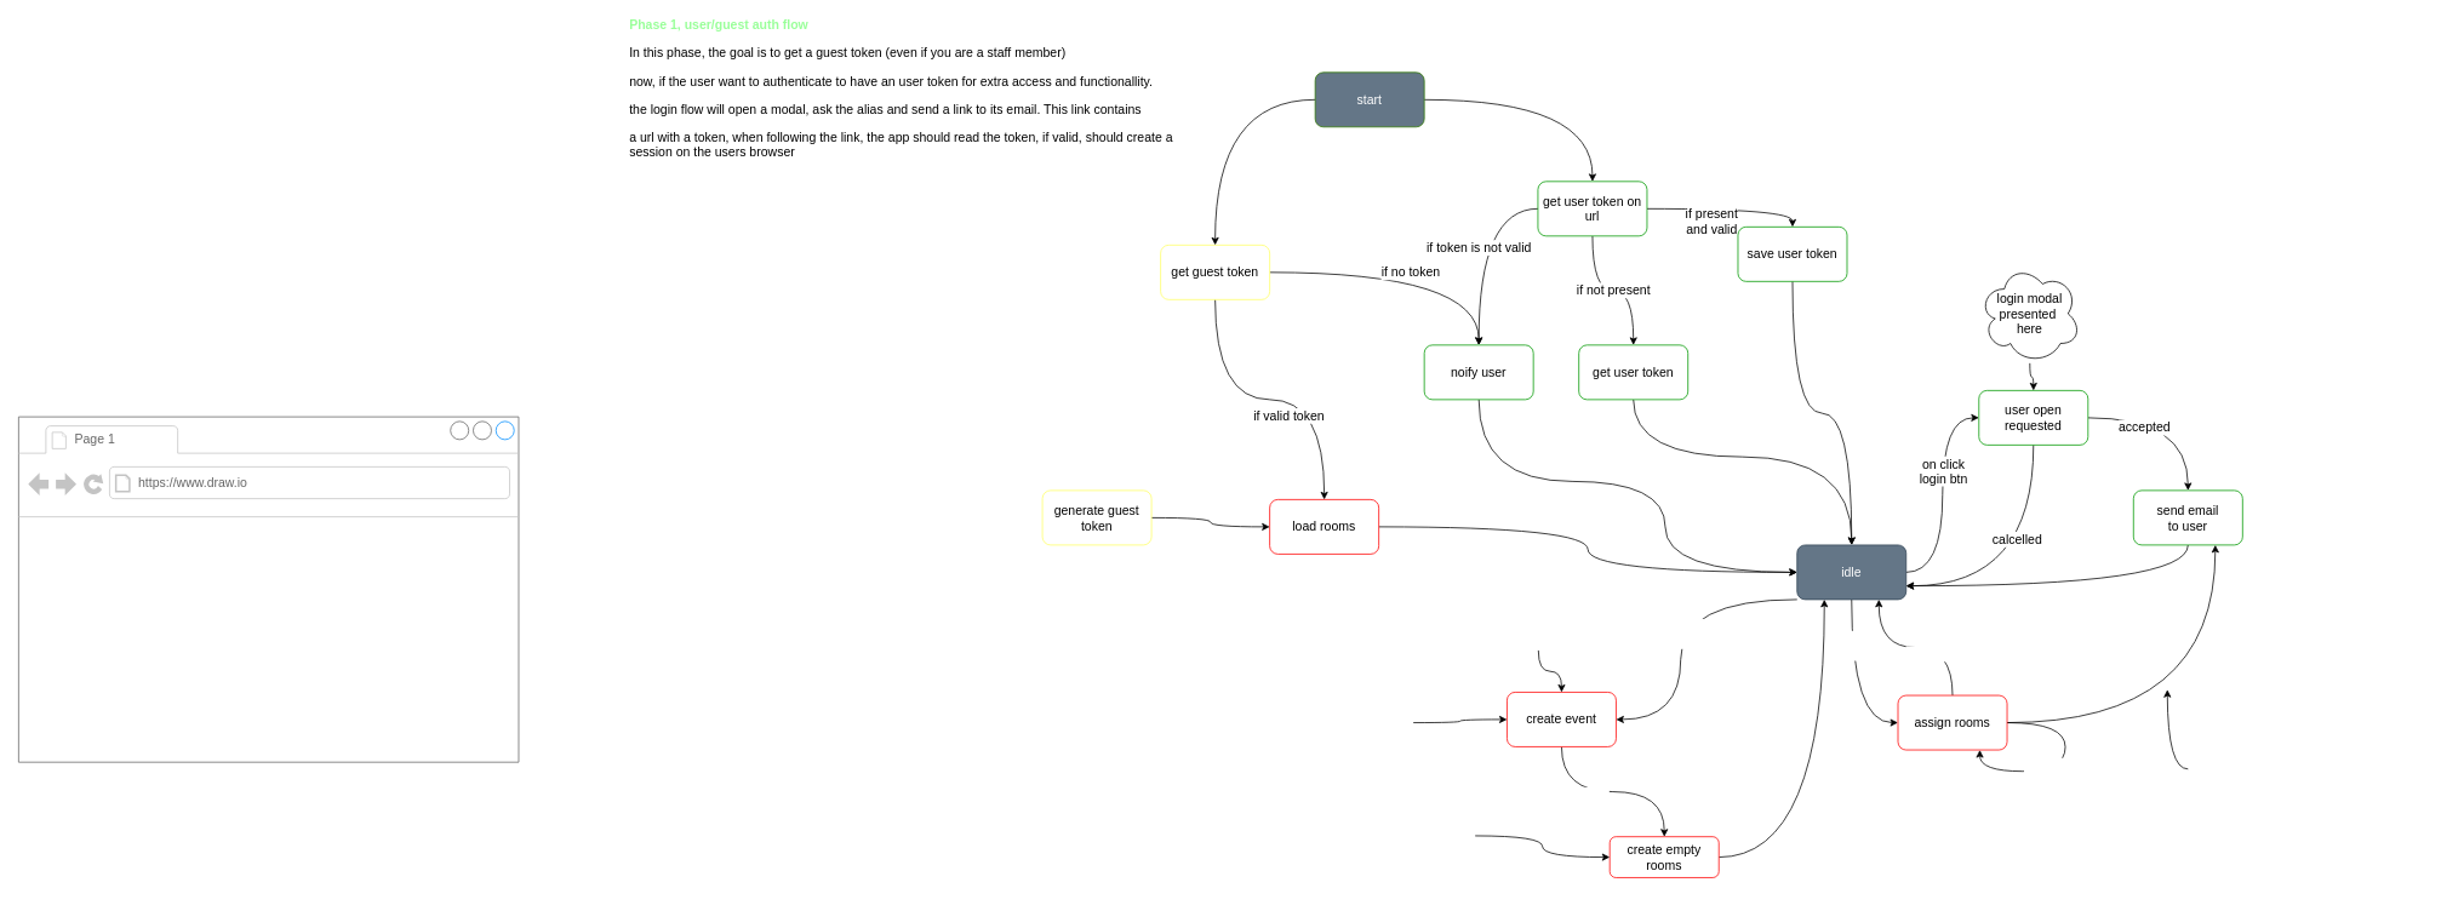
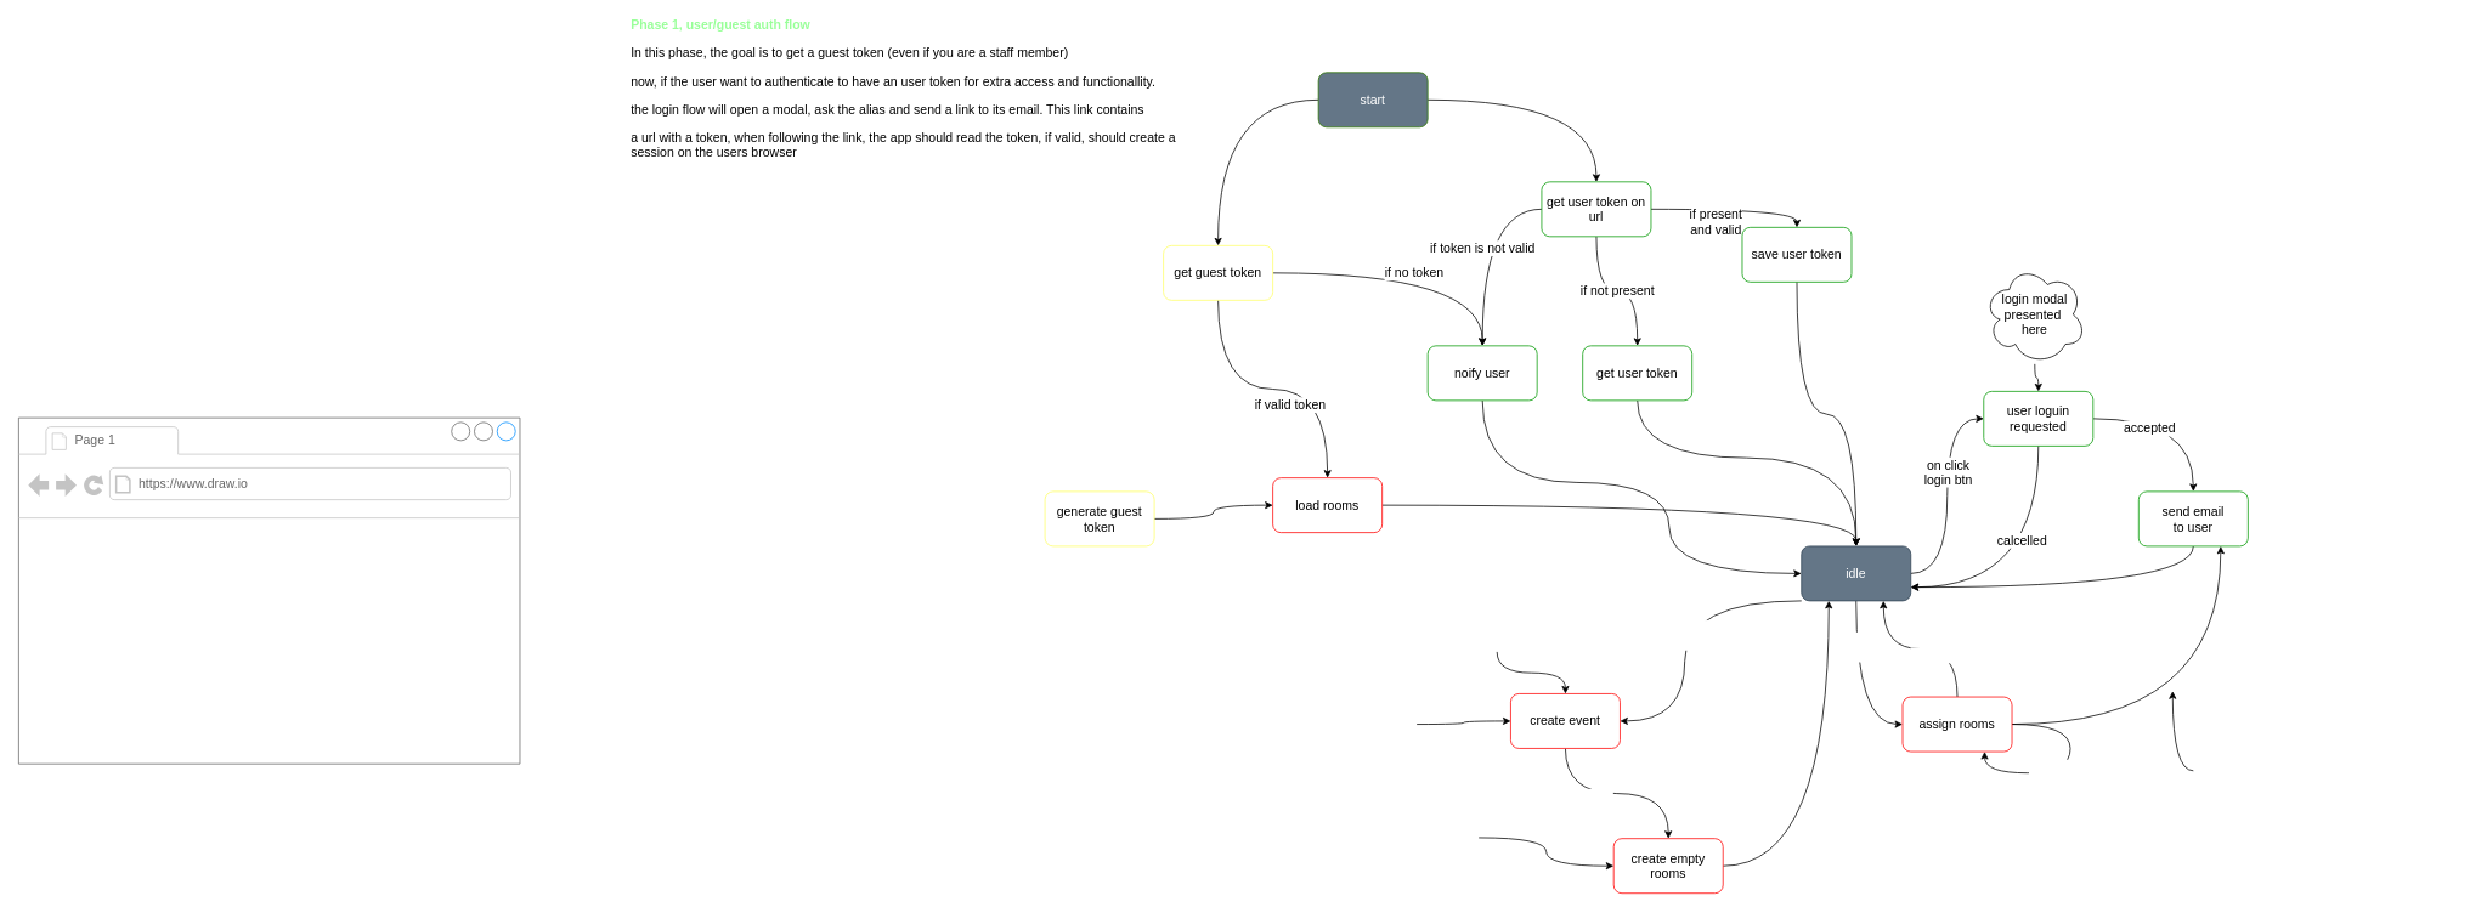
  <mxCell id="0" />
  <mxCell id="1" parent="0" />
  <mxCell id="2" value="" style="strokeWidth=1;shadow=0;dashed=0;align=center;html=1;shape=mxgraph.mockup.containers.browserWindow;rSize=0;strokeColor=#666666;strokeColor2=#008cff;strokeColor3=#c4c4c4;mainText=,;recursiveResize=0;fontSize=14;" vertex="1" parent="1"><mxGeometry x="20" y="458" width="550" height="380" as="geometry" /></mxCell>
  <mxCell id="3" value="Page 1" style="strokeWidth=1;shadow=0;dashed=0;align=center;html=1;shape=mxgraph.mockup.containers.anchor;fontSize=14;fontColor=#666666;align=left;" vertex="1" parent="2"><mxGeometry x="60" y="12" width="110" height="26" as="geometry" /></mxCell>
  <mxCell id="4" value="https://www.draw.io" style="strokeWidth=1;shadow=0;dashed=0;align=center;html=1;shape=mxgraph.mockup.containers.anchor;rSize=0;fontSize=14;fontColor=#666666;align=left;" vertex="1" parent="2"><mxGeometry x="130" y="60" width="250" height="26" as="geometry" /></mxCell>
  <mxCell id="5" style="html=1;entryX=0.5;entryY=0;entryDx=0;entryDy=0;edgeStyle=orthogonalEdgeStyle;curved=1;fontSize=14;" edge="1" parent="1" source="7" target="11"><mxGeometry relative="1" as="geometry" /></mxCell>
  <mxCell id="6" style="edgeStyle=orthogonalEdgeStyle;curved=1;html=1;entryX=0.5;entryY=0;entryDx=0;entryDy=0;fontSize=14;" edge="1" parent="1" source="7" target="20"><mxGeometry relative="1" as="geometry" /></mxCell>
  <mxCell id="7" value="start" style="rounded=1;whiteSpace=wrap;html=1;fillColor=#647687;fontColor=#ffffff;strokeColor=#2D7600;fontSize=14;" vertex="1" parent="1"><mxGeometry x="1446" y="79" width="120" height="60" as="geometry" /></mxCell>
  <mxCell id="8" value="if no token" style="edgeStyle=orthogonalEdgeStyle;curved=1;html=1;fontSize=14;" edge="1" parent="1" source="11" target="42"><mxGeometry relative="1" as="geometry" /></mxCell>
  <mxCell id="9" style="edgeStyle=orthogonalEdgeStyle;curved=1;html=1;fontSize=14;" edge="1" parent="1" source="11" target="15"><mxGeometry relative="1" as="geometry" /></mxCell>
  <mxCell id="10" value="if valid token" style="edgeLabel;html=1;align=center;verticalAlign=middle;resizable=0;points=[];fontSize=14;" vertex="1" connectable="0" parent="9"><mxGeometry x="0.117" y="-17" relative="1" as="geometry"><mxPoint as="offset" /></mxGeometry></mxCell>
  <mxCell id="11" value="get guest token" style="rounded=1;whiteSpace=wrap;html=1;fillColor=default;strokeColor=#FFFF66;fontSize=14;" vertex="1" parent="1"><mxGeometry x="1276" y="269" width="120" height="60" as="geometry" /></mxCell>
  <mxCell id="12" style="edgeStyle=orthogonalEdgeStyle;curved=1;html=1;fontSize=14;" edge="1" parent="1" source="13" target="15"><mxGeometry relative="1" as="geometry" /></mxCell>
  <mxCell id="13" value="generate guest token" style="rounded=1;whiteSpace=wrap;html=1;strokeColor=#FFFF66;fontSize=14;" vertex="1" parent="1"><mxGeometry x="1146" y="539" width="120" height="60" as="geometry" /></mxCell>
  <mxCell id="14" style="edgeStyle=orthogonalEdgeStyle;curved=1;html=1;fontSize=14;" edge="1" parent="1" source="15" target="29"><mxGeometry relative="1" as="geometry" /></mxCell>
- <mxCell id="15" value="load rooms" style="rounded=1;whiteSpace=wrap;html=1;fontSize=14;strokeColor=#FF0000;" vertex="1" parent="1"><mxGeometry x="1396" y="549" width="120" height="60" as="geometry" /></mxCell>
+ <mxCell id="15" value="load rooms" style="rounded=1;whiteSpace=wrap;html=1;fontSize=14;strokeColor=#FF0000;" vertex="1" parent="1"><mxGeometry x="1396" y="524" width="120" height="60" as="geometry" /></mxCell>
  <mxCell id="16" style="edgeStyle=orthogonalEdgeStyle;curved=1;html=1;entryX=0.5;entryY=0;entryDx=0;entryDy=0;fontSize=14;" edge="1" parent="1" source="20" target="33"><mxGeometry relative="1" as="geometry" /></mxCell>
  <mxCell id="17" value="if present&lt;br style=&quot;font-size: 14px;&quot;&gt;and valid" style="edgeLabel;html=1;align=center;verticalAlign=middle;resizable=0;points=[];fontSize=14;" vertex="1" connectable="0" parent="16"><mxGeometry x="-0.225" y="-13" relative="1" as="geometry"><mxPoint as="offset" /></mxGeometry></mxCell>
  <mxCell id="18" value="if not present" style="edgeStyle=orthogonalEdgeStyle;curved=1;html=1;fontSize=14;" edge="1" parent="1" source="20" target="31"><mxGeometry relative="1" as="geometry" /></mxCell>
  <mxCell id="19" value="if token is not valid" style="edgeStyle=orthogonalEdgeStyle;curved=1;html=1;entryX=0.5;entryY=0;entryDx=0;entryDy=0;fontSize=14;" edge="1" parent="1" source="20" target="42"><mxGeometry relative="1" as="geometry" /></mxCell>
  <mxCell id="20" value="get user token on url" style="rounded=1;whiteSpace=wrap;html=1;strokeColor=#009900;fontSize=14;" vertex="1" parent="1"><mxGeometry x="1691" y="199" width="120" height="60" as="geometry" /></mxCell>
  <mxCell id="21" style="edgeStyle=orthogonalEdgeStyle;curved=1;html=1;entryX=1;entryY=0.75;entryDx=0;entryDy=0;fontSize=14;" edge="1" parent="1" source="22" target="29"><mxGeometry relative="1" as="geometry"><Array as="points"><mxPoint x="2406" y="644" /></Array></mxGeometry></mxCell>
  <mxCell id="22" value="send email&lt;br style=&quot;font-size: 14px;&quot;&gt;to user" style="rounded=1;whiteSpace=wrap;html=1;strokeColor=#009900;fontSize=14;" vertex="1" parent="1"><mxGeometry x="2346" y="539" width="120" height="60" as="geometry" /></mxCell>
  <mxCell id="23" style="edgeStyle=orthogonalEdgeStyle;curved=1;html=1;entryX=0;entryY=0.5;entryDx=0;entryDy=0;fontSize=14;" edge="1" parent="1" source="29" target="38"><mxGeometry relative="1" as="geometry" /></mxCell>
  <mxCell id="24" value="on click&lt;br style=&quot;font-size: 14px;&quot;&gt;login btn" style="edgeLabel;html=1;align=center;verticalAlign=middle;resizable=0;points=[];fontSize=14;" vertex="1" connectable="0" parent="23"><mxGeometry x="0.215" relative="1" as="geometry"><mxPoint as="offset" /></mxGeometry></mxCell>
  <mxCell id="25" style="edgeStyle=orthogonalEdgeStyle;curved=1;html=1;entryX=1;entryY=0.5;entryDx=0;entryDy=0;fontSize=14;fontColor=#FFFFFF;exitX=0;exitY=1;exitDx=0;exitDy=0;" edge="1" parent="1" source="29" target="53"><mxGeometry relative="1" as="geometry"><Array as="points"><mxPoint x="1848" y="659" /><mxPoint x="1848" y="791" /></Array></mxGeometry></mxCell>
  <mxCell id="26" value="if user&lt;br&gt;session" style="edgeLabel;html=1;align=center;verticalAlign=middle;resizable=0;points=[];fontSize=14;fontColor=#FFFFFF;" vertex="1" connectable="0" parent="25"><mxGeometry x="-0.546" y="-1" relative="1" as="geometry"><mxPoint x="-36" y="38" as="offset" /></mxGeometry></mxCell>
  <mxCell id="27" style="edgeStyle=orthogonalEdgeStyle;curved=1;html=1;entryX=0;entryY=0.5;entryDx=0;entryDy=0;fontSize=14;fontColor=#FFFFFF;" edge="1" parent="1" source="29" target="48"><mxGeometry relative="1" as="geometry" /></mxCell>
  <mxCell id="28" value="if user&lt;br&gt;is host" style="edgeLabel;html=1;align=center;verticalAlign=middle;resizable=0;points=[];fontSize=14;fontColor=#FFFFFF;" vertex="1" connectable="0" parent="27"><mxGeometry x="-0.459" y="1" relative="1" as="geometry"><mxPoint as="offset" /></mxGeometry></mxCell>
  <mxCell id="29" value="idle" style="rounded=1;whiteSpace=wrap;html=1;fillColor=#647687;fontColor=#ffffff;strokeColor=#314354;fontSize=14;" vertex="1" parent="1"><mxGeometry x="1976" y="599" width="120" height="60" as="geometry" /></mxCell>
  <mxCell id="30" style="edgeStyle=orthogonalEdgeStyle;curved=1;html=1;fontSize=14;" edge="1" parent="1" source="31" target="29"><mxGeometry relative="1" as="geometry"><Array as="points"><mxPoint x="1796" y="502" /><mxPoint x="2036" y="502" /></Array></mxGeometry></mxCell>
  <mxCell id="31" value="get user token" style="rounded=1;whiteSpace=wrap;html=1;strokeColor=#009900;fontSize=14;" vertex="1" parent="1"><mxGeometry x="1736" y="379" width="120" height="60" as="geometry" /></mxCell>
  <mxCell id="32" style="edgeStyle=orthogonalEdgeStyle;curved=1;html=1;fontSize=14;" edge="1" parent="1" source="33" target="29"><mxGeometry relative="1" as="geometry" /></mxCell>
  <mxCell id="33" value="save user token" style="rounded=1;whiteSpace=wrap;html=1;strokeColor=#009900;fontSize=14;" vertex="1" parent="1"><mxGeometry x="1911" y="249" width="120" height="60" as="geometry" /></mxCell>
  <mxCell id="34" style="edgeStyle=orthogonalEdgeStyle;curved=1;html=1;fontSize=14;" edge="1" parent="1" source="38" target="22"><mxGeometry relative="1" as="geometry" /></mxCell>
  <mxCell id="35" value="accepted" style="edgeLabel;html=1;align=center;verticalAlign=middle;resizable=0;points=[];fontSize=14;" vertex="1" connectable="0" parent="34"><mxGeometry x="-0.633" y="2" relative="1" as="geometry"><mxPoint x="26" y="12" as="offset" /></mxGeometry></mxCell>
  <mxCell id="36" style="edgeStyle=orthogonalEdgeStyle;curved=1;html=1;entryX=1;entryY=0.75;entryDx=0;entryDy=0;fontSize=14;" edge="1" parent="1" source="38" target="29"><mxGeometry relative="1" as="geometry"><Array as="points"><mxPoint x="2236" y="644" /></Array></mxGeometry></mxCell>
  <mxCell id="37" value="calcelled" style="edgeLabel;html=1;align=center;verticalAlign=middle;resizable=0;points=[];fontSize=14;" vertex="1" connectable="0" parent="36"><mxGeometry x="-0.303" y="-19" relative="1" as="geometry"><mxPoint as="offset" /></mxGeometry></mxCell>
- <mxCell id="38" value="user open&lt;br style=&quot;font-size: 14px;&quot;&gt;requested" style="rounded=1;whiteSpace=wrap;html=1;strokeColor=#009900;fontSize=14;" vertex="1" parent="1"><mxGeometry x="2176" y="429" width="120" height="60" as="geometry" /></mxCell>
+ <mxCell id="38" value="user loguin&lt;br style=&quot;font-size: 14px;&quot;&gt;requested" style="rounded=1;whiteSpace=wrap;html=1;strokeColor=#009900;fontSize=14;" vertex="1" parent="1"><mxGeometry x="2176" y="429" width="120" height="60" as="geometry" /></mxCell>
  <mxCell id="39" style="edgeStyle=orthogonalEdgeStyle;curved=1;html=1;fontSize=14;" edge="1" parent="1" source="40" target="38"><mxGeometry relative="1" as="geometry" /></mxCell>
  <mxCell id="40" value="login modal&lt;br style=&quot;font-size: 14px;&quot;&gt;presented&amp;nbsp;&lt;br style=&quot;font-size: 14px;&quot;&gt;here" style="ellipse;shape=cloud;whiteSpace=wrap;html=1;fontSize=14;" vertex="1" parent="1"><mxGeometry x="2176" y="290" width="112" height="109" as="geometry" /></mxCell>
  <mxCell id="41" style="edgeStyle=orthogonalEdgeStyle;curved=1;html=1;entryX=0;entryY=0.5;entryDx=0;entryDy=0;fontSize=14;" edge="1" parent="1" source="42" target="29"><mxGeometry relative="1" as="geometry"><Array as="points"><mxPoint x="1626" y="529" /><mxPoint x="1831" y="529" /><mxPoint x="1831" y="629" /></Array></mxGeometry></mxCell>
  <mxCell id="42" value="noify user" style="rounded=1;whiteSpace=wrap;html=1;strokeColor=#009900;fontSize=14;" vertex="1" parent="1"><mxGeometry x="1566" y="379" width="120" height="60" as="geometry" /></mxCell>
  <mxCell id="43" style="edgeStyle=orthogonalEdgeStyle;curved=1;html=1;entryX=0.75;entryY=1;entryDx=0;entryDy=0;fontSize=14;fontColor=#FFFFFF;" edge="1" parent="1" source="48" target="22"><mxGeometry relative="1" as="geometry" /></mxCell>
  <mxCell id="44" style="edgeStyle=orthogonalEdgeStyle;curved=1;html=1;fontSize=14;fontColor=#FFFFFF;entryX=0.75;entryY=1;entryDx=0;entryDy=0;" edge="1" parent="1" source="48" target="48"><mxGeometry relative="1" as="geometry"><mxPoint x="2213" y="872" as="targetPoint" /><Array as="points"><mxPoint x="2271" y="795" /><mxPoint x="2271" y="848" /><mxPoint x="2177" y="848" /></Array></mxGeometry></mxCell>
  <mxCell id="45" value="if add more" style="edgeLabel;html=1;align=center;verticalAlign=middle;resizable=0;points=[];fontSize=14;fontColor=#FFFFFF;" vertex="1" connectable="0" parent="44"><mxGeometry x="0.087" y="-7" relative="1" as="geometry"><mxPoint as="offset" /></mxGeometry></mxCell>
  <mxCell id="46" style="edgeStyle=orthogonalEdgeStyle;curved=1;html=1;entryX=0.75;entryY=1;entryDx=0;entryDy=0;fontSize=14;fontColor=#FFFFFF;" edge="1" parent="1" source="48" target="29"><mxGeometry relative="1" as="geometry" /></mxCell>
  <mxCell id="47" value="on done" style="edgeLabel;html=1;align=center;verticalAlign=middle;resizable=0;points=[];fontSize=14;fontColor=#FFFFFF;" vertex="1" connectable="0" parent="46"><mxGeometry x="-0.152" y="7" relative="1" as="geometry"><mxPoint as="offset" /></mxGeometry></mxCell>
  <mxCell id="48" value="assign rooms" style="rounded=1;whiteSpace=wrap;html=1;fontSize=14;strokeColor=#FF0000;" vertex="1" parent="1"><mxGeometry x="2087" y="764.5" width="120" height="60" as="geometry" /></mxCell>
  <mxCell id="49" style="edgeStyle=orthogonalEdgeStyle;curved=1;html=1;entryX=0.25;entryY=1;entryDx=0;entryDy=0;fontSize=14;fontColor=#FFFFFF;" edge="1" parent="1" source="50" target="29"><mxGeometry relative="1" as="geometry" /></mxCell>
- <mxCell id="50" value="create empty rooms" style="rounded=1;whiteSpace=wrap;html=1;fontSize=14;strokeColor=#FF0000;" vertex="1" parent="1"><mxGeometry x="1770" y="920" width="120" height="45" as="geometry" /></mxCell>
+ <mxCell id="50" value="create empty rooms" style="rounded=1;whiteSpace=wrap;html=1;fontSize=14;strokeColor=#FF0000;" vertex="1" parent="1"><mxGeometry x="1770" y="920" width="120" height="60" as="geometry" /></mxCell>
  <mxCell id="51" style="edgeStyle=orthogonalEdgeStyle;curved=1;html=1;fontSize=14;fontColor=#FFFFFF;" edge="1" parent="1" source="53" target="50"><mxGeometry relative="1" as="geometry" /></mxCell>
  <mxCell id="52" value="on done" style="edgeLabel;html=1;align=center;verticalAlign=middle;resizable=0;points=[];fontSize=14;fontColor=#FFFFFF;" vertex="1" connectable="0" parent="51"><mxGeometry x="-0.138" y="-3" relative="1" as="geometry"><mxPoint x="-15" as="offset" /></mxGeometry></mxCell>
  <mxCell id="53" value="create event" style="rounded=1;whiteSpace=wrap;html=1;fontSize=14;strokeColor=#FF0000;" vertex="1" parent="1"><mxGeometry x="1657" y="761" width="120" height="60" as="geometry" /></mxCell>
  <mxCell id="54" value="&lt;h1 style=&quot;font-size: 14px;&quot;&gt;&lt;font color=&quot;#99ff99&quot; style=&quot;font-size: 14px;&quot;&gt;Phase 1, user/guest auth flow&lt;/font&gt;&lt;/h1&gt;&lt;p style=&quot;font-size: 14px;&quot;&gt;In this phase, the goal is to get a guest token (even if you are a staff member)&lt;/p&gt;&lt;p style=&quot;font-size: 14px;&quot;&gt;now, if the user want to authenticate to have an user token for extra access and functionallity.&lt;/p&gt;&lt;p style=&quot;font-size: 14px;&quot;&gt;the login flow will open a modal, ask the alias and send a link to its email. This link contains&lt;/p&gt;&lt;p style=&quot;font-size: 14px;&quot;&gt;a url with a token, when following the link, the app should read the token, if valid, should create a session on the users browser&lt;/p&gt;" style="text;html=1;strokeColor=none;fillColor=none;spacing=5;spacingTop=-20;whiteSpace=wrap;overflow=hidden;rounded=0;fontSize=14;" vertex="1" parent="1"><mxGeometry x="687" y="20" width="611" height="235" as="geometry" /></mxCell>
  <mxCell id="55" style="edgeStyle=orthogonalEdgeStyle;curved=1;html=1;fontSize=14;fontColor=#FFFFFF;" edge="1" parent="1" source="56" target="53"><mxGeometry relative="1" as="geometry" /></mxCell>
- <mxCell id="56" value="open event&lt;br&gt;creation&lt;br&gt;form" style="ellipse;shape=cloud;whiteSpace=wrap;html=1;strokeColor=#FFFFFF;fontSize=14;fontColor=#FFFFFF;fillColor=none;" vertex="1" parent="1"><mxGeometry x="1564" y="624" width="255" height="91" as="geometry" /></mxCell>
+ <mxCell id="56" value="open event&lt;br&gt;creation&lt;br&gt;form" style="ellipse;shape=cloud;whiteSpace=wrap;html=1;strokeColor=#FFFFFF;fontSize=14;fontColor=#FFFFFF;fillColor=none;" vertex="1" parent="1"><mxGeometry x="1564" y="624" width="156" height="91" as="geometry" /></mxCell>
  <mxCell id="57" style="edgeStyle=orthogonalEdgeStyle;curved=1;html=1;fontSize=14;fontColor=#FFFFFF;" edge="1" parent="1" source="58" target="53"><mxGeometry relative="1" as="geometry" /></mxCell>
  <mxCell id="58" value="the user who&lt;br&gt;created the event&lt;br&gt;will now be&lt;br&gt;host" style="ellipse;shape=cloud;whiteSpace=wrap;html=1;strokeColor=#FFFFFF;fontSize=14;fontColor=#FFFFFF;fillColor=none;" vertex="1" parent="1"><mxGeometry x="1337" y="740" width="217" height="109" as="geometry" /></mxCell>
  <mxCell id="59" style="edgeStyle=orthogonalEdgeStyle;curved=1;html=1;entryX=0;entryY=0.5;entryDx=0;entryDy=0;fontSize=14;fontColor=#FFFFFF;" edge="1" parent="1" source="60" target="50"><mxGeometry relative="1" as="geometry" /></mxCell>
  <mxCell id="60" value="amount of rooms will depend &lt;br&gt;on atendee count &lt;br&gt;and facilitator count" style="ellipse;shape=cloud;whiteSpace=wrap;html=1;strokeColor=#FFFFFF;fontSize=14;fontColor=#FFFFFF;fillColor=none;" vertex="1" parent="1"><mxGeometry x="1367" y="867" width="255" height="104" as="geometry" /></mxCell>
  <mxCell id="61" style="edgeStyle=orthogonalEdgeStyle;curved=1;html=1;fontSize=14;fontColor=#FFFFFF;" edge="1" parent="1" source="62"><mxGeometry relative="1" as="geometry"><mxPoint x="2383.24" y="758.178" as="targetPoint" /></mxGeometry></mxCell>
  <mxCell id="62" value="send the login email&lt;br&gt;to given alias, this will be &lt;br&gt;the same process that &lt;br&gt;the user requested login" style="ellipse;shape=cloud;whiteSpace=wrap;html=1;strokeColor=#FFFFFF;fontSize=14;fontColor=#FFFFFF;fillColor=none;" vertex="1" parent="1"><mxGeometry x="2406" y="781" width="282" height="129" as="geometry" /></mxCell>
